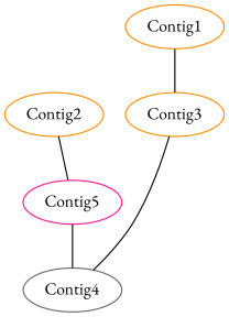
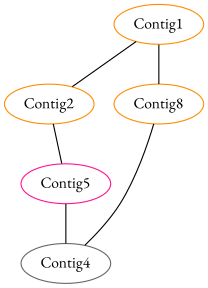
  strict graph {
    fontname="EB Garamond"
    node [color=darkorange fontname="EB Garamond"]
    edge [fontname="EB Garamond" weight=1]
    Contig1
    Contig2
-   Contig3
+   Contig3 [label=Contig8]
    Contig5 [color=deeppink]
    Contig4 [color=gray40]
+   Contig1 -- Contig2 [weight=2]
    Contig1 -- Contig3 [weight=3]
    Contig2 -- Contig5
    Contig3 -- Contig4
    Contig5 -- Contig4 [weight=4]
  }
